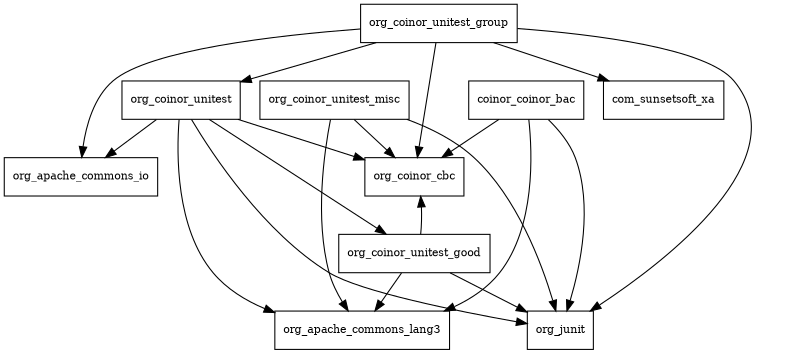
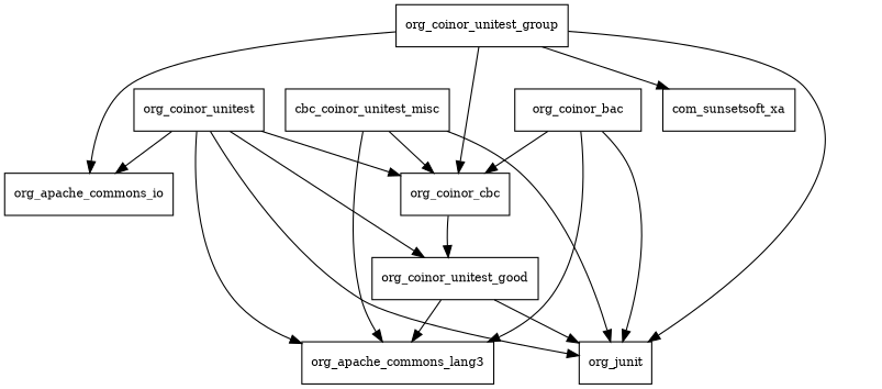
  digraph {
    node [fontsize=10.0 shape=box]
-   org_coinor_bac [label=coinor_coinor_bac]
+   org_coinor_bac
    org_apache_commons_lang3
    org_coinor_cbc
    org_junit
    org_coinor_unitest
    org_apache_commons_io
    org_coinor_unitest_good
    org_coinor_unitest_group
    com_sunsetsoft_xa
-   org_coinor_unitest_misc
+   org_coinor_unitest_misc [label=cbc_coinor_unitest_misc]
    org_coinor_bac -> org_apache_commons_lang3
    org_coinor_bac -> org_coinor_cbc
    org_coinor_bac -> org_junit
    org_coinor_unitest -> org_apache_commons_lang3
    org_coinor_unitest -> org_coinor_cbc
    org_coinor_unitest -> org_junit
    org_coinor_unitest -> org_apache_commons_io
    org_coinor_unitest -> org_coinor_unitest_good
    org_coinor_unitest_good -> org_apache_commons_lang3
-   org_coinor_unitest_good -> org_coinor_cbc
+   org_coinor_cbc -> org_coinor_unitest_good
    org_coinor_unitest_good -> org_junit
    org_coinor_unitest_group -> org_coinor_cbc
    org_coinor_unitest_group -> org_junit
-   org_coinor_unitest_group -> org_coinor_unitest
    org_coinor_unitest_group -> org_apache_commons_io
    org_coinor_unitest_group -> com_sunsetsoft_xa
    org_coinor_unitest_misc -> org_apache_commons_lang3
    org_coinor_unitest_misc -> org_coinor_cbc
    org_coinor_unitest_misc -> org_junit
  }
